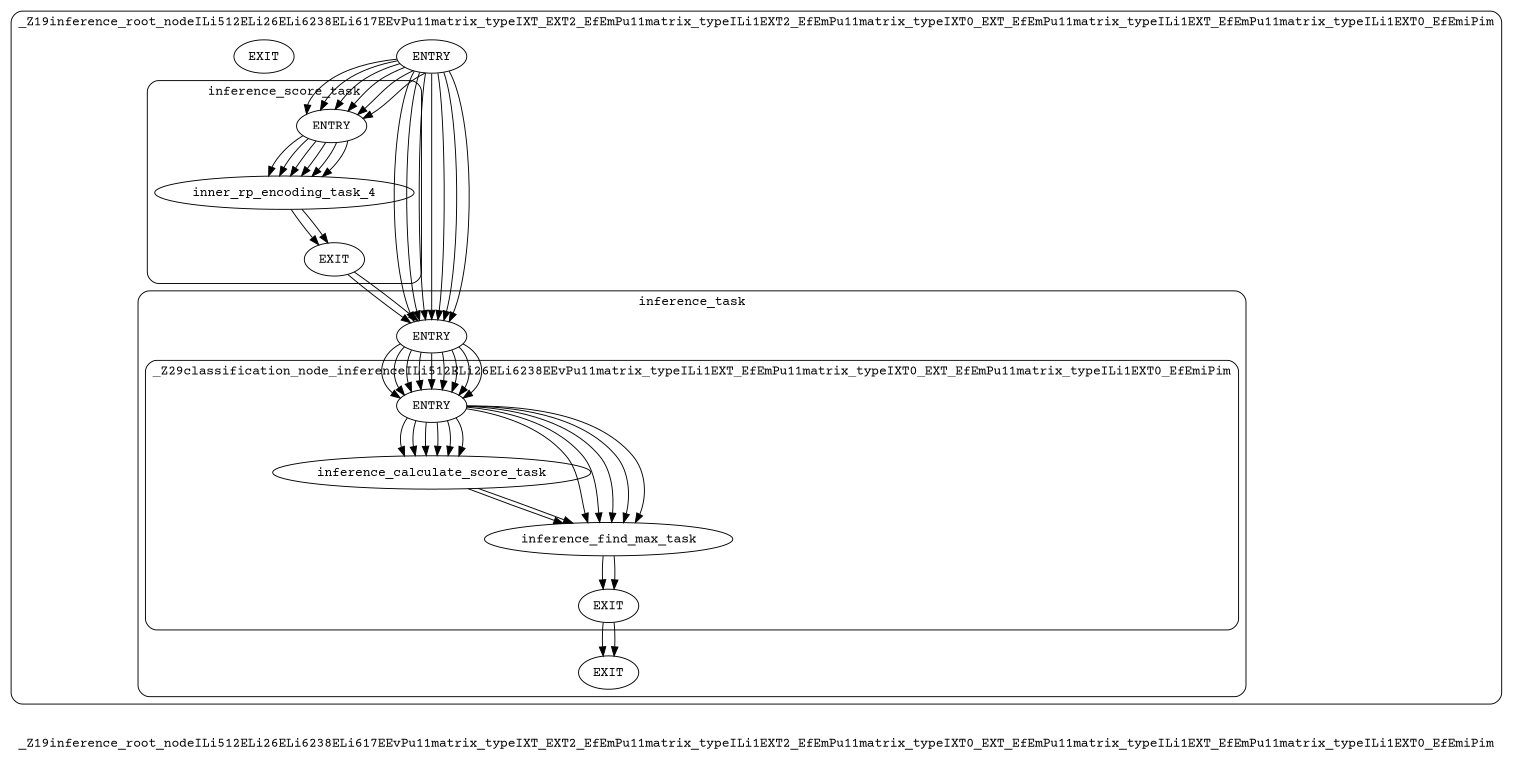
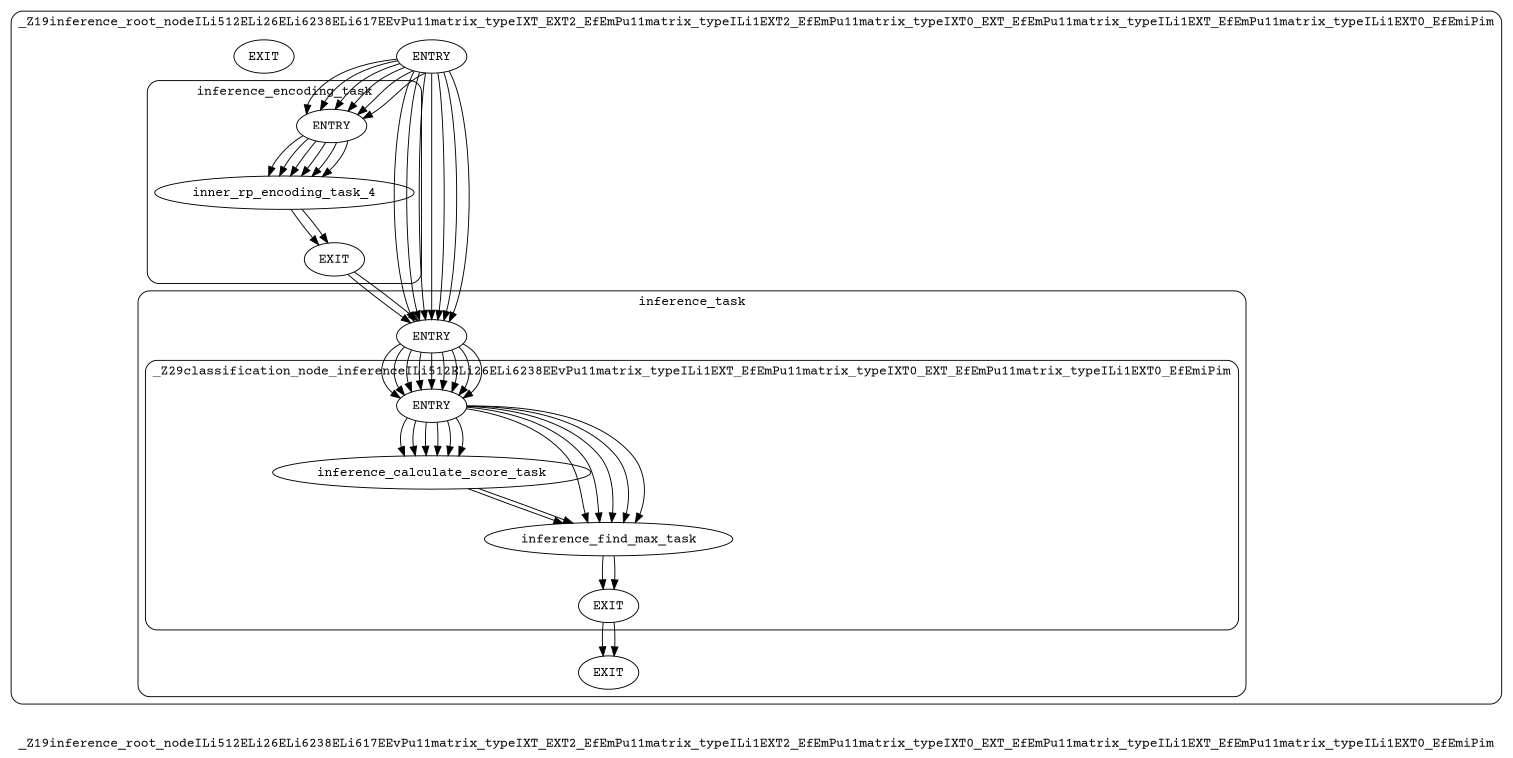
  digraph {
    compound=true
    label=_Z19inference_root_nodeILi512ELi26ELi6238ELi617EEvPu11matrix_typeIXT_EXT2_EfEmPu11matrix_typeILi1EXT2_EfEmPu11matrix_typeIXT0_EXT_EfEmPu11matrix_typeILi1EXT_EfEmPu11matrix_typeILi1EXT0_EfEmiPim
    style=rounded
    fontname="Courier Prime"
    node [fontname="Courier Prime"]
    edge [fontname="Courier Prime"]
    n1 [label=ENTRY]
    inner_rp_encoding_task_4
    n3 [label=EXIT]
    n4 [label=ENTRY]
    inference_calculate_score_task
    inference_find_max_task
    n7 [label=EXIT]
    n8 [label=ENTRY]
    n9 [label=EXIT]
    n10 [label=ENTRY]
    n11 [label=EXIT]
    subgraph cluster_1 {
      n10
      n11
      subgraph cluster_2 {
-       label=inference_score_task
+       label=inference_encoding_task
        n1
        inner_rp_encoding_task_4
        n3
      }
      subgraph cluster_3 {
        label=inference_task
        n8
        n9
        subgraph cluster_4 {
          label=_Z29classification_node_inferenceILi512ELi26ELi6238EEvPu11matrix_typeILi1EXT_EfEmPu11matrix_typeIXT0_EXT_EfEmPu11matrix_typeILi1EXT0_EfEmiPim
          n4
          inference_calculate_score_task
          inference_find_max_task
          n7
        }
      }
    }
    n1 -> inner_rp_encoding_task_4
    n1 -> inner_rp_encoding_task_4
    n1 -> inner_rp_encoding_task_4
    n1 -> inner_rp_encoding_task_4
    n1 -> inner_rp_encoding_task_4
    n1 -> inner_rp_encoding_task_4
    inner_rp_encoding_task_4 -> n3
    inner_rp_encoding_task_4 -> n3
    n3 -> n8
    n3 -> n8
    n4 -> inference_calculate_score_task
    n4 -> inference_calculate_score_task
    n4 -> inference_calculate_score_task
    n4 -> inference_calculate_score_task
    n4 -> inference_calculate_score_task
    n4 -> inference_calculate_score_task
    n4 -> inference_find_max_task
    n4 -> inference_find_max_task
    n4 -> inference_find_max_task
    n4 -> inference_find_max_task
    n4 -> inference_find_max_task
    inference_calculate_score_task -> inference_find_max_task
    inference_calculate_score_task -> inference_find_max_task
    inference_find_max_task -> n7
    inference_find_max_task -> n7
    n7 -> n9
    n7 -> n9
    n8 -> n4
    n8 -> n4
    n8 -> n4
    n8 -> n4
    n8 -> n4
    n8 -> n4
    n8 -> n4
    n8 -> n4
    n8 -> n4
    n10 -> n1
    n10 -> n1
    n10 -> n1
    n10 -> n1
    n10 -> n1
    n10 -> n1
    n10 -> n8
    n10 -> n8
    n10 -> n8
    n10 -> n8
    n10 -> n8
    n10 -> n8
    n10 -> n8
  }
